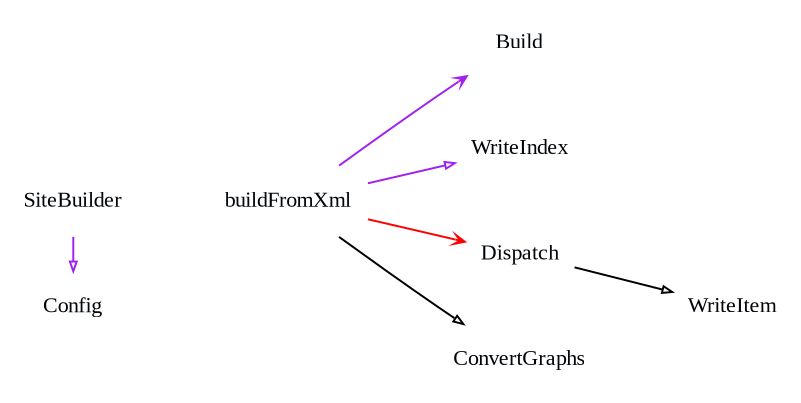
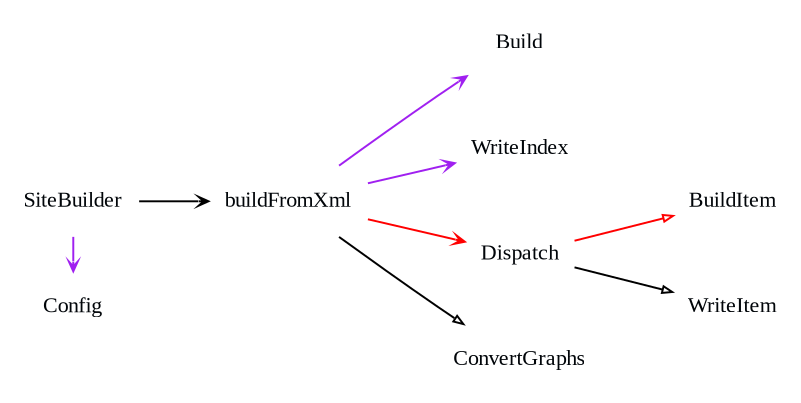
  digraph {
    fontname="Liberation Serif"
    rankdir=LR
    node [fontcolor="#010509FF" fontname="Liberation Serif" fontsize=11 shape=none]
    edge [arrowhead=onormal arrowsize=0.5 color=purple fontname="Liberation Serif"]
    SiteBuilder
    Config
    buildFromXml
    Build
    WriteIndex
    Dispatch
    ConvertGraphs
+   BuildItem
    WriteItem
    subgraph sub_1 {
      rank=same
      SiteBuilder
      Config
    }
-   SiteBuilder -> Config
+   SiteBuilder -> Config [arrowhead=vee]
+   SiteBuilder -> buildFromXml [arrowhead=vee color=black]
    buildFromXml -> Build [arrowhead=vee]
-   buildFromXml -> WriteIndex
+   buildFromXml -> WriteIndex [arrowhead=vee]
    buildFromXml -> Dispatch [arrowhead=vee color=red]
    buildFromXml -> ConvertGraphs [color=black]
+   Dispatch -> BuildItem [color=red]
    Dispatch -> WriteItem [color=black]
  }
